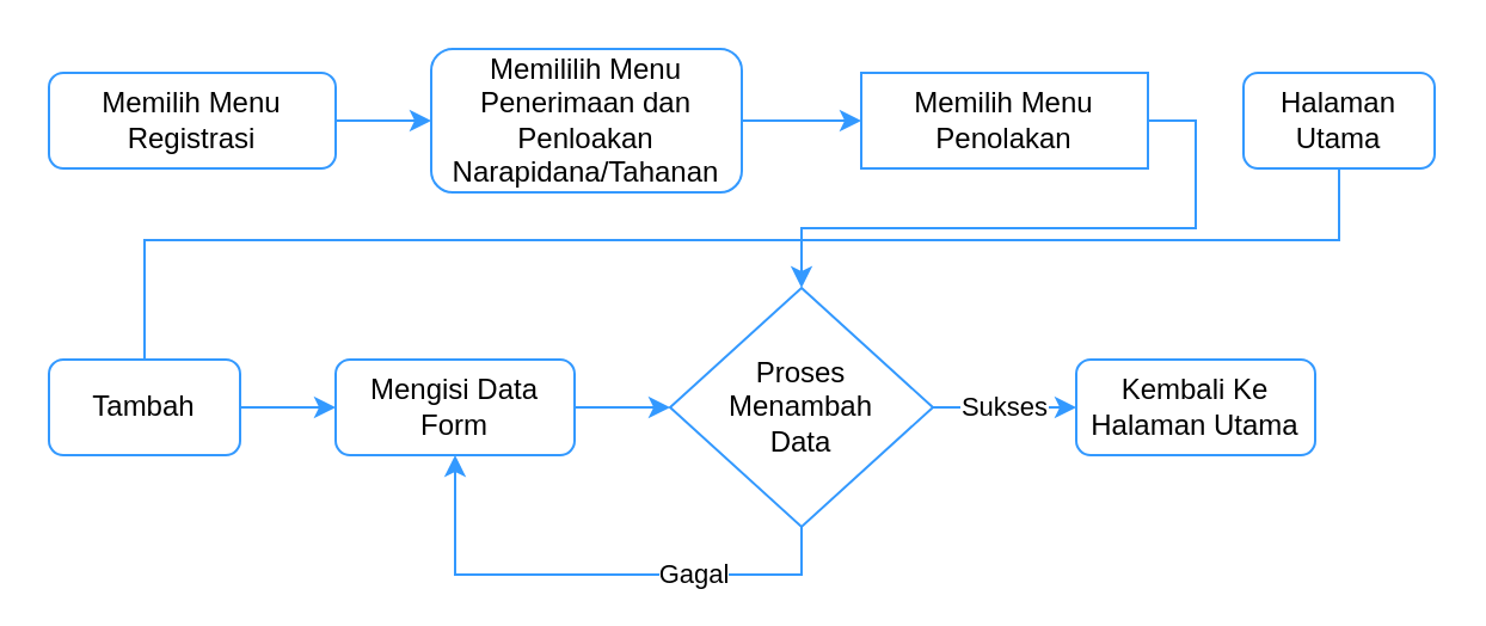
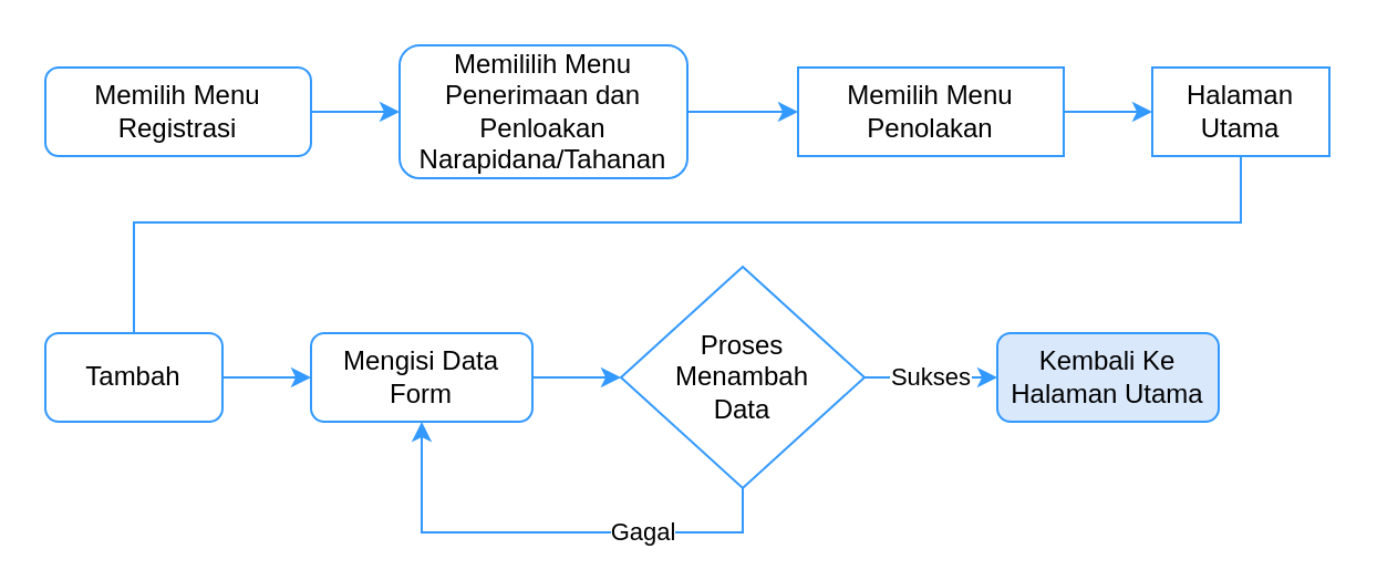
  <mxCell id="0" />
  <mxCell id="1" parent="0" />
  <mxCell id="2" style="edgeStyle=orthogonalEdgeStyle;rounded=0;orthogonalLoop=1;jettySize=auto;html=1;exitX=1;exitY=0.5;exitDx=0;exitDy=0;entryX=0;entryY=0.5;entryDx=0;entryDy=0;strokeColor=#3399FF;" edge="1" parent="1" source="3" target="5"><mxGeometry relative="1" as="geometry" /></mxCell>
  <mxCell id="3" value="Memilih Menu Registrasi" style="rounded=1;whiteSpace=wrap;html=1;strokeColor=#3399FF;" vertex="1" parent="1"><mxGeometry x="20" y="30" width="120" height="40" as="geometry" /></mxCell>
  <mxCell id="4" style="edgeStyle=orthogonalEdgeStyle;rounded=0;orthogonalLoop=1;jettySize=auto;html=1;exitX=1;exitY=0.5;exitDx=0;exitDy=0;strokeColor=#3399FF;" edge="1" parent="1" source="5" target="7"><mxGeometry relative="1" as="geometry" /></mxCell>
  <mxCell id="5" value="Memililih Menu Penerimaan dan Penloakan Narapidana/Tahanan" style="rounded=1;whiteSpace=wrap;html=1;strokeColor=#3399FF;" vertex="1" parent="1"><mxGeometry x="180" width="130" height="60" as="geometry" y="20" /></mxCell>
- <mxCell id="6" style="edgeStyle=orthogonalEdgeStyle;rounded=0;orthogonalLoop=1;jettySize=auto;html=1;exitX=1;exitY=0.5;exitDx=0;exitDy=0;strokeColor=#3399FF;" edge="1" parent="1" source="7" target="16"><mxGeometry relative="1" as="geometry" /></mxCell>
+ <mxCell id="6" style="edgeStyle=orthogonalEdgeStyle;rounded=0;orthogonalLoop=1;jettySize=auto;html=1;exitX=1;exitY=0.5;exitDx=0;exitDy=0;entryX=0;entryY=0.5;entryDx=0;entryDy=0;strokeColor=#3399FF;" edge="1" parent="1" source="7" target="9"><mxGeometry relative="1" as="geometry" /></mxCell>
  <mxCell id="7" value="Memilih Menu Penolakan" style="whiteSpace=wrap;html=1;strokeColor=#3399FF;rounded=0;" vertex="1" parent="1"><mxGeometry x="360" y="30" width="120" height="40" as="geometry" /></mxCell>
  <mxCell id="8" style="edgeStyle=orthogonalEdgeStyle;rounded=0;orthogonalLoop=1;jettySize=auto;html=1;exitX=0.5;exitY=1;exitDx=0;exitDy=0;strokeColor=#3399FF;endArrow=none;" edge="1" parent="1" source="9" target="11"><mxGeometry relative="1" as="geometry"><Array as="points"><mxPoint x="560" y="100" /><mxPoint x="60" y="100" /></Array></mxGeometry></mxCell>
- <mxCell id="9" value="Halaman Utama" style="rounded=1;whiteSpace=wrap;html=1;strokeColor=#3399FF;" vertex="1" parent="1"><mxGeometry x="520" y="30" width="80" height="40" as="geometry" /></mxCell>
+ <mxCell id="9" value="Halaman Utama" style="whiteSpace=wrap;html=1;strokeColor=#3399FF;rounded=0;" vertex="1" parent="1"><mxGeometry x="520" y="30" width="80" height="40" as="geometry" /></mxCell>
  <mxCell id="10" style="edgeStyle=orthogonalEdgeStyle;rounded=0;orthogonalLoop=1;jettySize=auto;html=1;exitX=1;exitY=0.5;exitDx=0;exitDy=0;entryX=0;entryY=0.5;entryDx=0;entryDy=0;strokeColor=#3399FF;" edge="1" parent="1" source="11" target="13"><mxGeometry relative="1" as="geometry" /></mxCell>
  <mxCell id="11" value="Tambah" style="rounded=1;whiteSpace=wrap;html=1;strokeColor=#3399FF;" vertex="1" parent="1"><mxGeometry x="20" y="150" width="80" height="40" as="geometry" /></mxCell>
  <mxCell id="12" style="edgeStyle=orthogonalEdgeStyle;rounded=0;orthogonalLoop=1;jettySize=auto;html=1;exitX=1;exitY=0.5;exitDx=0;exitDy=0;entryX=0;entryY=0.5;entryDx=0;entryDy=0;strokeColor=#3399FF;" edge="1" parent="1" source="13" target="16"><mxGeometry relative="1" as="geometry" /></mxCell>
  <mxCell id="13" value="Mengisi Data Form" style="rounded=1;whiteSpace=wrap;html=1;strokeColor=#3399FF;" vertex="1" parent="1"><mxGeometry x="140" y="150" width="100" height="40" as="geometry" /></mxCell>
  <mxCell id="14" value="Sukses" style="edgeStyle=orthogonalEdgeStyle;rounded=0;orthogonalLoop=1;jettySize=auto;html=1;exitX=1;exitY=0.5;exitDx=0;exitDy=0;entryX=0;entryY=0.5;entryDx=0;entryDy=0;strokeColor=#3399FF;" edge="1" parent="1" source="16"><mxGeometry relative="1" as="geometry"><mxPoint x="450" y="170" as="targetPoint" /></mxGeometry></mxCell>
  <mxCell id="15" value="Gagal" style="edgeStyle=orthogonalEdgeStyle;rounded=0;orthogonalLoop=1;jettySize=auto;html=1;exitX=0.5;exitY=1;exitDx=0;exitDy=0;strokeColor=#3399FF;" edge="1" parent="1" source="16" target="13"><mxGeometry x="-0.395" relative="1" as="geometry"><Array as="points"><mxPoint x="335" y="240" /><mxPoint x="190" y="240" /></Array><mxPoint as="offset" /></mxGeometry></mxCell>
  <mxCell id="16" value="Proses&lt;br&gt;Menambah&lt;br&gt;Data" style="rhombus;whiteSpace=wrap;html=1;strokeColor=#3399FF;" vertex="1" parent="1"><mxGeometry x="280" y="120" width="110" height="100" as="geometry" /></mxCell>
- <mxCell id="17" value="Kembali Ke Halaman Utama" style="rounded=1;whiteSpace=wrap;html=1;strokeColor=#3399FF;" vertex="1" parent="1"><mxGeometry x="450" y="150" width="100" height="40" as="geometry" /></mxCell>
+ <mxCell id="17" value="Kembali Ke Halaman Utama" style="rounded=1;whiteSpace=wrap;html=1;strokeColor=#3399FF;fillColor=#dae8fc;" vertex="1" parent="1"><mxGeometry x="450" y="150" width="100" height="40" as="geometry" /></mxCell>
